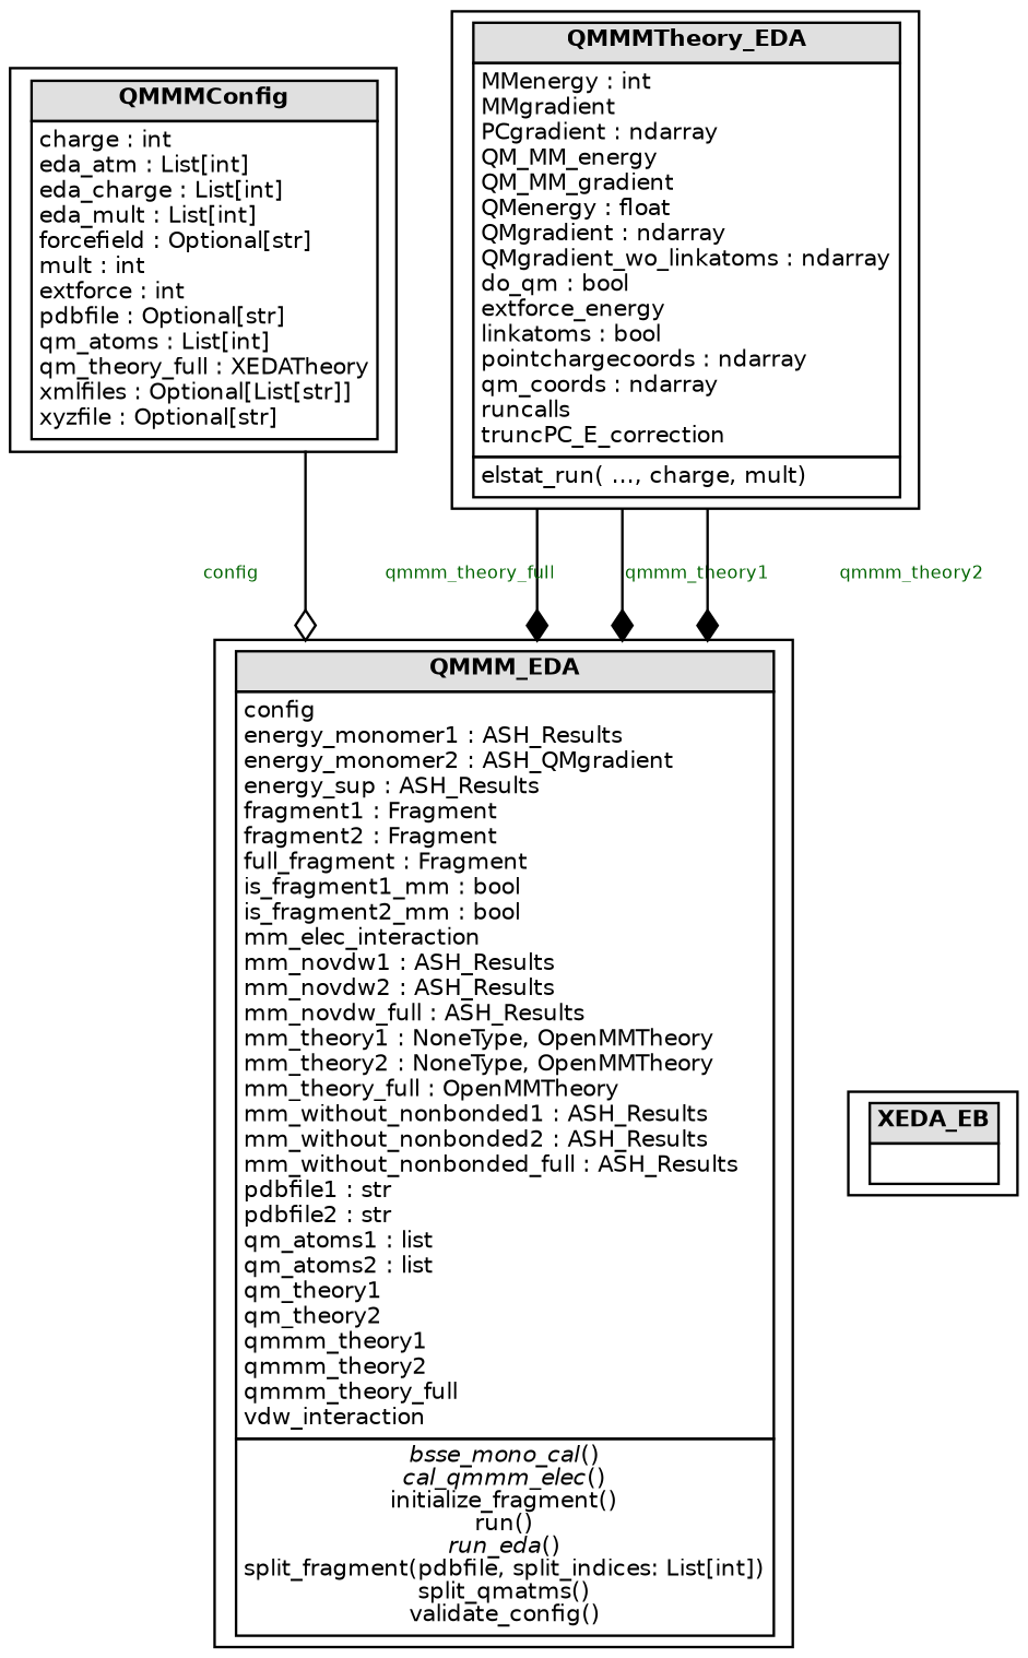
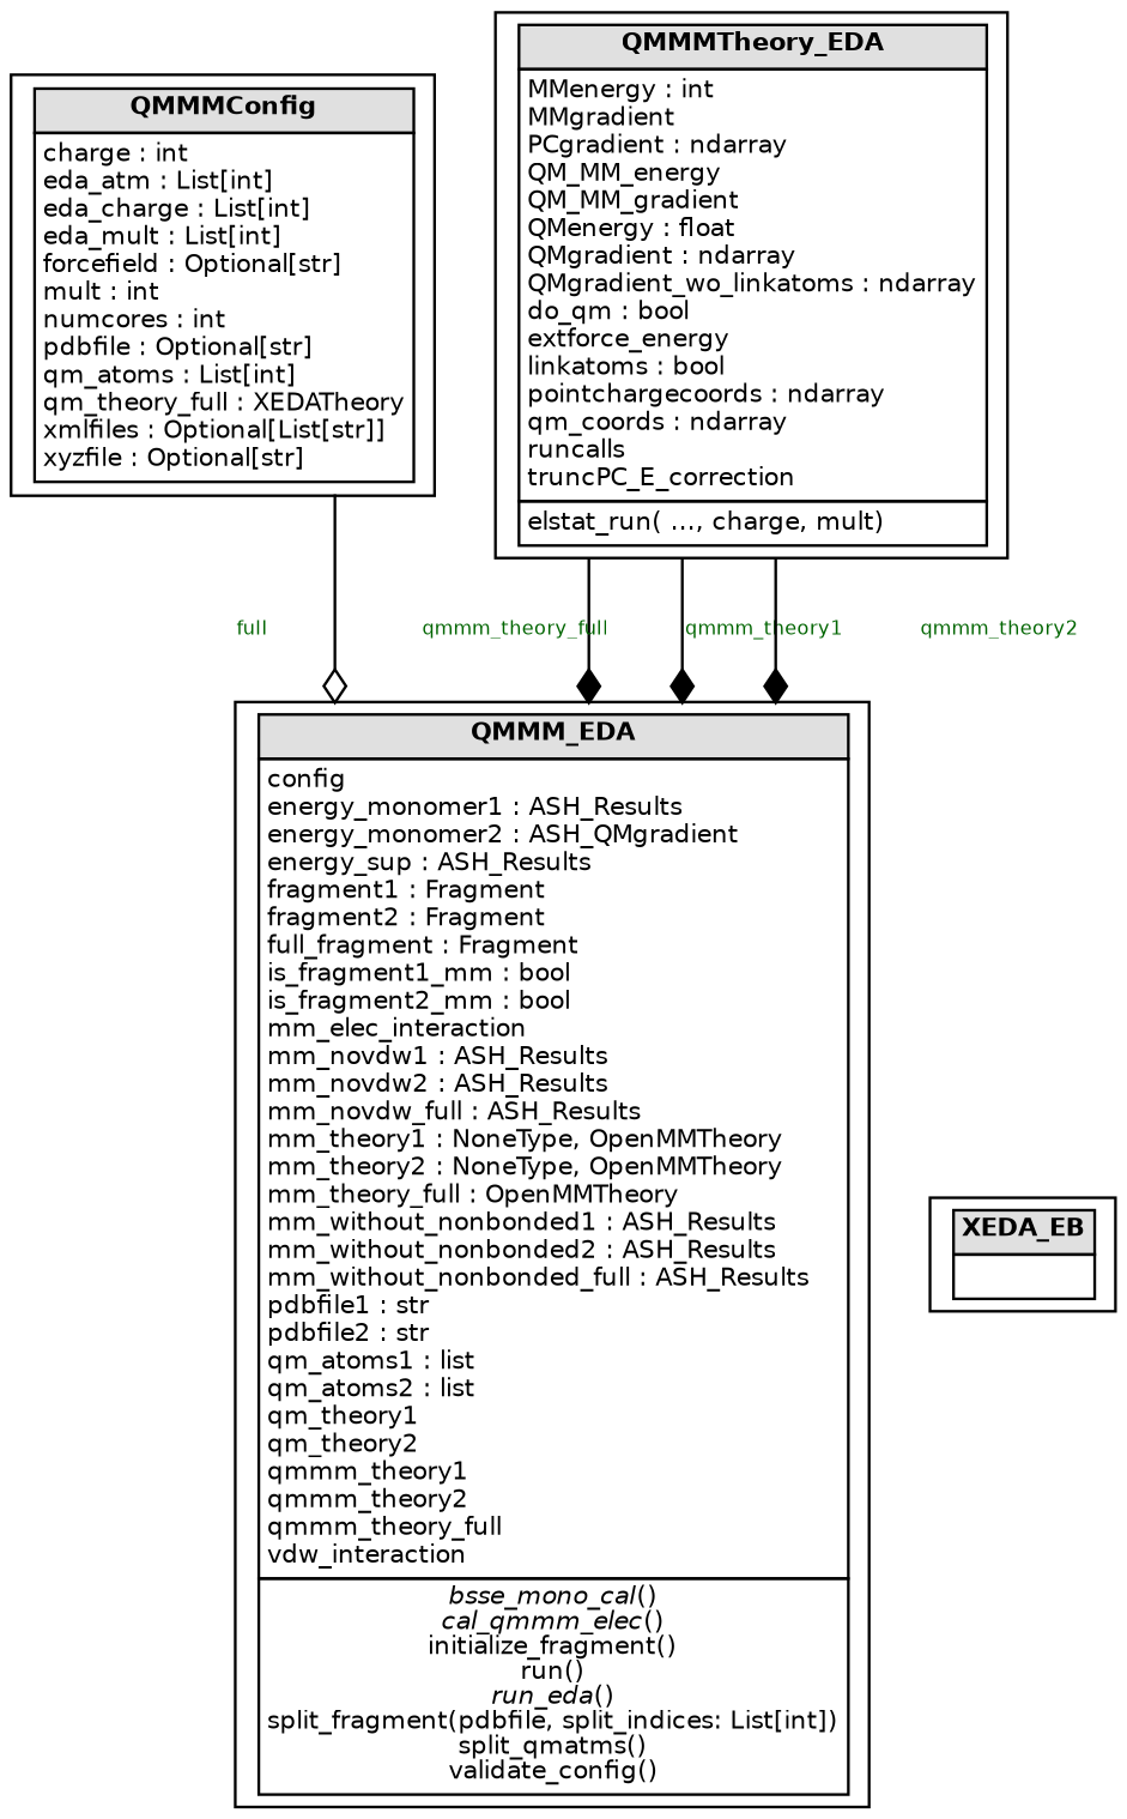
  digraph {
    fontname=Helvetica
    fontsize=9
    nodesep=0.3
    rankdir=TB
    ranksep=0.6
    splines=ortho
    node [fillcolor="#FFFFFFE0" fontname=Helvetica fontsize=9 shape=record style=filled]
    edge [arrowhead=diamond arrowtail=none fontcolor=darkgreen fontname=Helvetica fontsize=7 headport=header labelangle=45 labeldistance=1.5 style=solid tailport=methods]
-   n1 [label=<         <TABLE BORDER="0" CELLBORDER="1" CELLSPACING="0" CELLPADDING="2">             <TR><TD PORT="header" BGCOLOR="#E0E0E0"><B>QMMMConfig</B></TD></TR>             <TR><TD ALIGN="LEFT" BALIGN="LEFT">charge : int<BR/>eda_atm : List[int]<BR/>eda_charge : List[int]<BR/>eda_mult : List[int]<BR/>forcefield : Optional[str]<BR/>mult : int<BR/>extforce : int<BR/>pdbfile : Optional[str]<BR/>qm_atoms : List[int]<BR/>qm_theory_full : XEDATheory<BR/>xmlfiles : Optional[List[str]]<BR/>xyzfile : Optional[str]</TD></TR>         </TABLE>     >]
+   n1 [label=<         <TABLE BORDER="0" CELLBORDER="1" CELLSPACING="0" CELLPADDING="2">             <TR><TD PORT="header" BGCOLOR="#E0E0E0"><B>QMMMConfig</B></TD></TR>             <TR><TD ALIGN="LEFT" BALIGN="LEFT">charge : int<BR/>eda_atm : List[int]<BR/>eda_charge : List[int]<BR/>eda_mult : List[int]<BR/>forcefield : Optional[str]<BR/>mult : int<BR/>numcores : int<BR/>pdbfile : Optional[str]<BR/>qm_atoms : List[int]<BR/>qm_theory_full : XEDATheory<BR/>xmlfiles : Optional[List[str]]<BR/>xyzfile : Optional[str]</TD></TR>         </TABLE>     >]
    n2 [label=<         <TABLE BORDER="0" CELLBORDER="1" CELLSPACING="0" CELLPADDING="2">             <TR><TD PORT="header" BGCOLOR="#E0E0E0"><B>QMMMTheory_EDA</B></TD></TR>             <TR><TD ALIGN="LEFT" BALIGN="LEFT">MMenergy : int<BR/>MMgradient<BR/>PCgradient : ndarray<BR/>QM_MM_energy<BR/>QM_MM_gradient<BR/>QMenergy : float<BR/>QMgradient : ndarray<BR/>QMgradient_wo_linkatoms : ndarray<BR/>do_qm : bool<BR/>extforce_energy<BR/>linkatoms : bool<BR/>pointchargecoords : ndarray<BR/>qm_coords : ndarray<BR/>runcalls<BR/>truncPC_E_correction</TD></TR>             <TR><TD ALIGN="LEFT" PORT="methods">elstat_run( ..., charge, mult)</TD></TR>         </TABLE>     >]
    n3 [label=<         <TABLE BORDER="0" CELLBORDER="1" CELLSPACING="0" CELLPADDING="2">             <TR><TD PORT="header" BGCOLOR="#E0E0E0"><B>QMMM_EDA</B></TD></TR>             <TR><TD ALIGN="LEFT" BALIGN="LEFT">config<BR/>energy_monomer1 : ASH_Results<BR/>energy_monomer2 : ASH_QMgradient<BR/>energy_sup : ASH_Results<BR/>fragment1 : Fragment<BR/>fragment2 : Fragment<BR/>full_fragment : Fragment<BR/>is_fragment1_mm : bool<BR/>is_fragment2_mm : bool<BR/>mm_elec_interaction<BR/>mm_novdw1 : ASH_Results<BR/>mm_novdw2 : ASH_Results<BR/>mm_novdw_full : ASH_Results<BR/>mm_theory1 : NoneType, OpenMMTheory<BR/>mm_theory2 : NoneType, OpenMMTheory<BR/>mm_theory_full : OpenMMTheory<BR/>mm_without_nonbonded1 : ASH_Results<BR/>mm_without_nonbonded2 : ASH_Results<BR/>mm_without_nonbonded_full : ASH_Results<BR/>pdbfile1 : str<BR/>pdbfile2 : str<BR/>qm_atoms1 : list<BR/>qm_atoms2 : list<BR/>qm_theory1<BR/>qm_theory2<BR/>qmmm_theory1<BR/>qmmm_theory2<BR/>qmmm_theory_full<BR/>vdw_interaction</TD></TR>             <TR><TD ALIGN="LEFT" PORT="methods"><I>bsse_mono_cal</I>()<BR/><I>cal_qmmm_elec</I>()<BR/>initialize_fragment()<BR/>run()<BR/><I>run_eda</I>()<BR/>split_fragment(pdbfile, split_indices: List[int])<BR/>split_qmatms()<BR/>validate_config()</TD></TR>         </TABLE>     >]
    n4 [label=<         <TABLE BORDER="0" CELLBORDER="1" CELLSPACING="0" CELLPADDING="2">             <TR><TD PORT="header" BGCOLOR="#E0E0E0"><B>XEDA_EB</B></TD></TR>             <TR><TD ALIGN="LEFT">&nbsp;</TD></TR>         </TABLE>     >]
    subgraph sub_1 {
      rank=same
      n1
      n2
    }
    subgraph sub_2 {
      rank=same
      n3
      n4
    }
-   n1 -> n3 [arrowhead=odiamond label=config tailport=header]
+   n1 -> n3 [arrowhead=odiamond label=full tailport=header]
    n2 -> n3 [label=qmmm_theory_full]
    n2 -> n3 [label=qmmm_theory1]
    n2 -> n3 [label=qmmm_theory2]
  }
